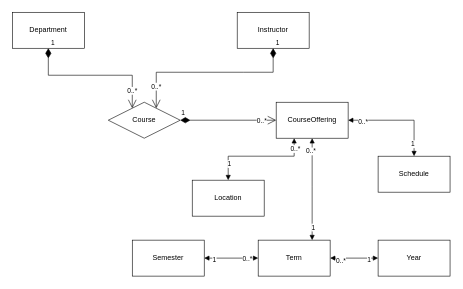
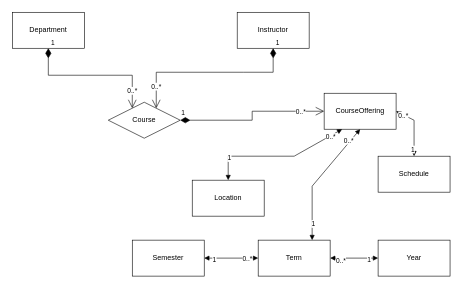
  <mxCell id="0" />
  <mxCell id="1" parent="0" />
  <mxCell id="2" value="Department" style="rounded=0;whiteSpace=wrap;html=1;" vertex="1" parent="1"><mxGeometry x="20" y="20" width="120" height="60" as="geometry" /></mxCell>
  <mxCell id="3" value="Instructor" style="rounded=0;whiteSpace=wrap;html=1;" vertex="1" parent="1"><mxGeometry x="395" y="20" width="120" height="60" as="geometry" /></mxCell>
  <mxCell id="4" value="Schedule" style="rounded=0;whiteSpace=wrap;html=1;" vertex="1" parent="1"><mxGeometry x="630" y="260" width="120" height="60" as="geometry" /></mxCell>
  <mxCell id="5" value="Course" style="rhombus;whiteSpace=wrap;html=1;" vertex="1" parent="1"><mxGeometry x="180" y="170" width="120" height="60" as="geometry" /></mxCell>
  <mxCell id="6" value="Semester" style="rounded=0;whiteSpace=wrap;html=1;" vertex="1" parent="1"><mxGeometry x="220" y="400" width="120" height="60" as="geometry" /></mxCell>
  <mxCell id="7" value="Location" style="rounded=0;whiteSpace=wrap;html=1;" vertex="1" parent="1"><mxGeometry x="320" y="300" width="120" height="60" as="geometry" /></mxCell>
  <mxCell id="8" value="Term" style="rounded=0;whiteSpace=wrap;html=1;" vertex="1" parent="1"><mxGeometry x="430" y="400" width="120" height="60" as="geometry" /></mxCell>
  <mxCell id="9" value="Year" style="rounded=0;whiteSpace=wrap;html=1;" vertex="1" parent="1"><mxGeometry x="630" y="400" width="120" height="60" as="geometry" /></mxCell>
- <mxCell id="10" value="CourseOffering" style="rounded=0;whiteSpace=wrap;html=1;" vertex="1" parent="1"><mxGeometry x="460" y="170" width="120" height="60" as="geometry" /></mxCell>
+ <mxCell id="10" value="CourseOffering" style="rounded=0;whiteSpace=wrap;html=1;" vertex="1" parent="1"><mxGeometry x="540" y="155" width="120" height="60" as="geometry" /></mxCell>
  <mxCell id="11" value="1" style="endArrow=open;html=1;endSize=12;startArrow=diamondThin;startSize=14;startFill=1;edgeStyle=orthogonalEdgeStyle;align=left;verticalAlign=bottom;rounded=0;exitX=0.5;exitY=1;exitDx=0;exitDy=0;entryX=0.25;entryY=0;entryDx=0;entryDy=0;" edge="1" parent="1" source="2" target="5"><mxGeometry x="-1" y="3" relative="1" as="geometry"><mxPoint x="320" y="280" as="sourcePoint" /><mxPoint x="240" y="160" as="targetPoint" /></mxGeometry></mxCell>
  <mxCell id="12" value="0..*" style="edgeLabel;html=1;align=center;verticalAlign=middle;resizable=0;points=[];" vertex="1" connectable="0" parent="11"><mxGeometry x="0.746" y="-1" relative="1" as="geometry"><mxPoint as="offset" /></mxGeometry></mxCell>
  <mxCell id="13" value="1" style="endArrow=open;html=1;endSize=12;startArrow=diamondThin;startSize=14;startFill=1;edgeStyle=orthogonalEdgeStyle;align=left;verticalAlign=bottom;rounded=0;exitX=0.5;exitY=1;exitDx=0;exitDy=0;entryX=0.75;entryY=0;entryDx=0;entryDy=0;" edge="1" parent="1" source="3" target="5"><mxGeometry x="-1" y="3" relative="1" as="geometry"><mxPoint x="320" y="280" as="sourcePoint" /><mxPoint x="480" y="330" as="targetPoint" /><Array as="points"><mxPoint x="405" y="120" /><mxPoint x="270" y="120" /></Array></mxGeometry></mxCell>
  <mxCell id="14" value="0..*" style="edgeLabel;html=1;align=center;verticalAlign=middle;resizable=0;points=[];" vertex="1" connectable="0" parent="13"><mxGeometry x="0.751" y="-1" relative="1" as="geometry"><mxPoint as="offset" /></mxGeometry></mxCell>
  <mxCell id="15" value="1" style="endArrow=open;html=1;endSize=12;startArrow=diamondThin;startSize=14;startFill=1;edgeStyle=orthogonalEdgeStyle;align=left;verticalAlign=bottom;rounded=0;exitX=1;exitY=0.5;exitDx=0;exitDy=0;entryX=0;entryY=0.5;entryDx=0;entryDy=0;" edge="1" parent="1" source="5" target="10"><mxGeometry x="-1" y="3" relative="1" as="geometry"><mxPoint x="300" y="200" as="sourcePoint" /><mxPoint x="460" y="199.5" as="targetPoint" /></mxGeometry></mxCell>
  <mxCell id="16" value="0..*" style="edgeLabel;html=1;align=center;verticalAlign=middle;resizable=0;points=[];" vertex="1" connectable="0" parent="15"><mxGeometry x="0.688" relative="1" as="geometry"><mxPoint as="offset" /></mxGeometry></mxCell>
  <mxCell id="17" value="" style="endArrow=block;startArrow=block;endFill=1;startFill=1;html=1;rounded=0;entryX=0.25;entryY=1;entryDx=0;entryDy=0;exitX=0.5;exitY=0;exitDx=0;exitDy=0;" edge="1" parent="1" source="7" target="10"><mxGeometry width="160" relative="1" as="geometry"><mxPoint x="320" y="280" as="sourcePoint" /><mxPoint x="480" y="280" as="targetPoint" /><Array as="points"><mxPoint x="380" y="260" /><mxPoint x="490" y="260" /></Array></mxGeometry></mxCell>
  <mxCell id="18" value="1" style="edgeLabel;html=1;align=center;verticalAlign=middle;resizable=0;points=[];" vertex="1" connectable="0" parent="17"><mxGeometry x="-0.689" y="-1" relative="1" as="geometry"><mxPoint as="offset" /></mxGeometry></mxCell>
  <mxCell id="19" value="0..*" style="edgeLabel;html=1;align=center;verticalAlign=middle;resizable=0;points=[];" vertex="1" connectable="0" parent="17"><mxGeometry x="0.811" y="-1" relative="1" as="geometry"><mxPoint as="offset" /></mxGeometry></mxCell>
  <mxCell id="20" value="" style="endArrow=block;startArrow=block;endFill=1;startFill=1;html=1;rounded=0;entryX=0.5;entryY=1;entryDx=0;entryDy=0;exitX=0.75;exitY=0;exitDx=0;exitDy=0;" edge="1" parent="1" source="8" target="10"><mxGeometry width="160" relative="1" as="geometry"><mxPoint x="320" y="280" as="sourcePoint" /><mxPoint x="480" y="280" as="targetPoint" /><Array as="points"><mxPoint x="520" y="310" /></Array></mxGeometry></mxCell>
  <mxCell id="21" value="0..*" style="edgeLabel;html=1;align=center;verticalAlign=middle;resizable=0;points=[];" vertex="1" connectable="0" parent="20"><mxGeometry x="0.753" y="3" relative="1" as="geometry"><mxPoint as="offset" /></mxGeometry></mxCell>
  <mxCell id="22" value="1" style="edgeLabel;html=1;align=center;verticalAlign=middle;resizable=0;points=[];" vertex="1" connectable="0" parent="20"><mxGeometry x="-0.741" y="-1" relative="1" as="geometry"><mxPoint as="offset" /></mxGeometry></mxCell>
  <mxCell id="23" value="" style="endArrow=block;startArrow=block;endFill=1;startFill=1;html=1;rounded=0;exitX=1;exitY=0.5;exitDx=0;exitDy=0;entryX=0.5;entryY=0;entryDx=0;entryDy=0;" edge="1" parent="1" source="10" target="4"><mxGeometry width="160" relative="1" as="geometry"><mxPoint x="580" y="199.5" as="sourcePoint" /><mxPoint x="740" y="199.5" as="targetPoint" /><Array as="points"><mxPoint x="690" y="200" /></Array></mxGeometry></mxCell>
  <mxCell id="24" value="0..*" style="edgeLabel;html=1;align=center;verticalAlign=middle;resizable=0;points=[];" vertex="1" connectable="0" parent="23"><mxGeometry x="-0.718" y="-1" relative="1" as="geometry"><mxPoint as="offset" /></mxGeometry></mxCell>
  <mxCell id="25" value="1" style="edgeLabel;html=1;align=center;verticalAlign=middle;resizable=0;points=[];" vertex="1" connectable="0" parent="23"><mxGeometry x="0.753" y="-3" relative="1" as="geometry"><mxPoint as="offset" /></mxGeometry></mxCell>
  <mxCell id="26" value="" style="endArrow=block;startArrow=block;endFill=1;startFill=1;html=1;rounded=0;" edge="1" parent="1" source="6" target="8"><mxGeometry width="160" relative="1" as="geometry"><mxPoint x="340" y="430" as="sourcePoint" /><mxPoint x="430" y="430" as="targetPoint" /></mxGeometry></mxCell>
  <mxCell id="27" value="1" style="edgeLabel;html=1;align=center;verticalAlign=middle;resizable=0;points=[];" vertex="1" connectable="0" parent="26"><mxGeometry x="-0.644" y="-2" relative="1" as="geometry"><mxPoint as="offset" /></mxGeometry></mxCell>
  <mxCell id="28" value="0..*" style="edgeLabel;html=1;align=center;verticalAlign=middle;resizable=0;points=[];" vertex="1" connectable="0" parent="26"><mxGeometry x="0.578" y="-1" relative="1" as="geometry"><mxPoint as="offset" /></mxGeometry></mxCell>
  <mxCell id="29" value="" style="endArrow=block;startArrow=block;endFill=1;startFill=1;html=1;rounded=0;exitX=1;exitY=0.5;exitDx=0;exitDy=0;entryX=0;entryY=0.5;entryDx=0;entryDy=0;" edge="1" parent="1" source="8" target="9"><mxGeometry width="160" relative="1" as="geometry"><mxPoint x="560" y="490" as="sourcePoint" /><mxPoint x="620" y="430" as="targetPoint" /></mxGeometry></mxCell>
  <mxCell id="30" value="0..*" style="edgeLabel;html=1;align=center;verticalAlign=middle;resizable=0;points=[];" vertex="1" connectable="0" parent="29"><mxGeometry x="-0.575" y="-3" relative="1" as="geometry"><mxPoint as="offset" /></mxGeometry></mxCell>
  <mxCell id="31" value="1" style="edgeLabel;html=1;align=center;verticalAlign=middle;resizable=0;points=[];" vertex="1" connectable="0" parent="29"><mxGeometry x="0.6" y="-2" relative="1" as="geometry"><mxPoint as="offset" /></mxGeometry></mxCell>
